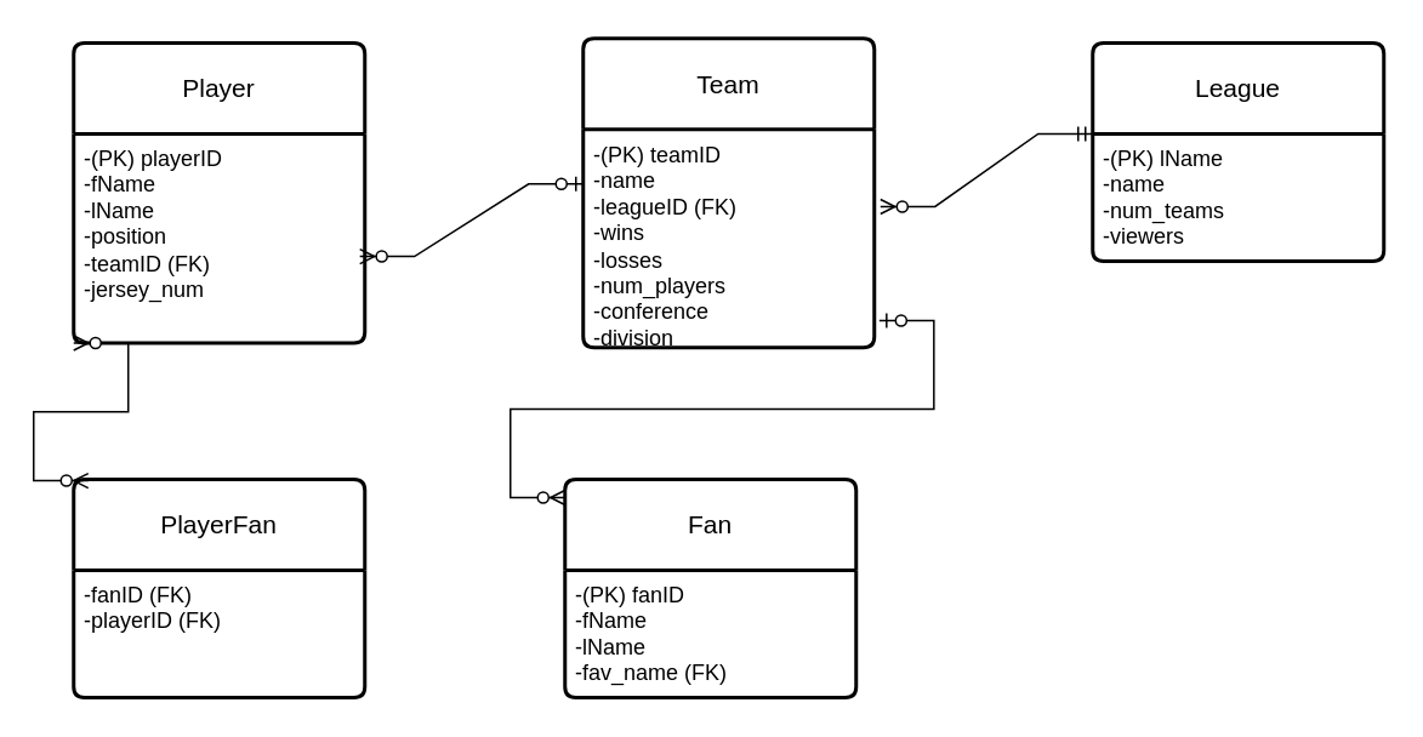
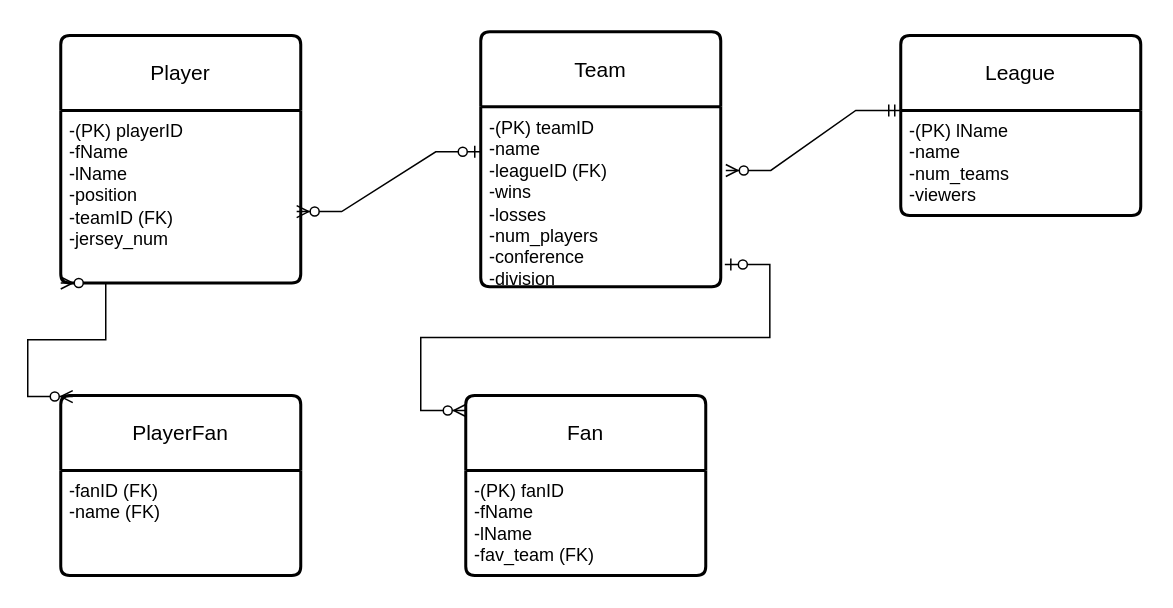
  <mxCell id="0" />
  <mxCell id="1" parent="0" />
  <mxCell id="2" value="Player" style="swimlane;childLayout=stackLayout;horizontal=1;startSize=50;horizontalStack=0;rounded=1;fontSize=14;fontStyle=0;strokeWidth=2;resizeParent=0;resizeLast=1;shadow=0;dashed=0;align=center;arcSize=4;whiteSpace=wrap;html=1;" vertex="1" parent="1"><mxGeometry x="40" y="23" width="160" height="165" as="geometry" /></mxCell>
  <mxCell id="3" value="-(PK) playerID&lt;div&gt;-fName&lt;/div&gt;&lt;div&gt;-lName&lt;/div&gt;&lt;div&gt;-position&lt;/div&gt;&lt;div&gt;-teamID (FK)&lt;/div&gt;&lt;div&gt;-jersey_num&lt;/div&gt;" style="align=left;strokeColor=none;fillColor=none;spacingLeft=4;spacingRight=4;fontSize=12;verticalAlign=top;resizable=0;rotatable=0;part=1;html=1;whiteSpace=wrap;" vertex="1" parent="2"><mxGeometry y="50" width="160" height="115" as="geometry" /></mxCell>
  <mxCell id="4" value="Team" style="swimlane;childLayout=stackLayout;horizontal=1;startSize=50;horizontalStack=0;rounded=1;fontSize=14;fontStyle=0;strokeWidth=2;resizeParent=0;resizeLast=1;shadow=0;dashed=0;align=center;arcSize=4;whiteSpace=wrap;html=1;" vertex="1" parent="1"><mxGeometry x="320" y="20.5" width="160" height="170" as="geometry" /></mxCell>
  <mxCell id="5" value="-(PK) teamID&lt;div&gt;-name&lt;br&gt;&lt;div&gt;-leagueID (FK)&lt;/div&gt;&lt;div&gt;-wins&lt;/div&gt;&lt;div&gt;-losses&lt;/div&gt;&lt;div&gt;-num_players&lt;/div&gt;&lt;div&gt;-conference&lt;/div&gt;&lt;div&gt;-division&lt;/div&gt;&lt;/div&gt;" style="align=left;strokeColor=none;fillColor=none;spacingLeft=4;spacingRight=4;fontSize=12;verticalAlign=top;resizable=0;rotatable=0;part=1;html=1;whiteSpace=wrap;" vertex="1" parent="4"><mxGeometry y="50" width="160" height="120" as="geometry" /></mxCell>
  <mxCell id="6" value="League" style="swimlane;childLayout=stackLayout;horizontal=1;startSize=50;horizontalStack=0;rounded=1;fontSize=14;fontStyle=0;strokeWidth=2;resizeParent=0;resizeLast=1;shadow=0;dashed=0;align=center;arcSize=4;whiteSpace=wrap;html=1;" vertex="1" parent="1"><mxGeometry x="600" y="23" width="160" height="120" as="geometry" /></mxCell>
  <mxCell id="7" value="-(PK) lName&lt;div&gt;-name&lt;/div&gt;&lt;div&gt;-num_teams&lt;/div&gt;&lt;div&gt;-viewers&lt;/div&gt;" style="align=left;strokeColor=none;fillColor=none;spacingLeft=4;spacingRight=4;fontSize=12;verticalAlign=top;resizable=0;rotatable=0;part=1;html=1;whiteSpace=wrap;" vertex="1" parent="6"><mxGeometry y="50" width="160" height="70" as="geometry" /></mxCell>
  <mxCell id="8" value="Fan" style="swimlane;childLayout=stackLayout;horizontal=1;startSize=50;horizontalStack=0;rounded=1;fontSize=14;fontStyle=0;strokeWidth=2;resizeParent=0;resizeLast=1;shadow=0;dashed=0;align=center;arcSize=4;whiteSpace=wrap;html=1;" vertex="1" parent="1"><mxGeometry x="310" y="263" width="160" height="120" as="geometry" /></mxCell>
- <mxCell id="9" value="-(PK) fanID&lt;div&gt;-fName&lt;/div&gt;&lt;div&gt;-lName&lt;/div&gt;&lt;div&gt;-fav_name (FK)&lt;/div&gt;" style="align=left;strokeColor=none;fillColor=none;spacingLeft=4;spacingRight=4;fontSize=12;verticalAlign=top;resizable=0;rotatable=0;part=1;html=1;whiteSpace=wrap;" vertex="1" parent="8"><mxGeometry y="50" width="160" height="70" as="geometry" /></mxCell>
+ <mxCell id="9" value="-(PK) fanID&lt;div&gt;-fName&lt;/div&gt;&lt;div&gt;-lName&lt;/div&gt;&lt;div&gt;-fav_team (FK)&lt;/div&gt;" style="align=left;strokeColor=none;fillColor=none;spacingLeft=4;spacingRight=4;fontSize=12;verticalAlign=top;resizable=0;rotatable=0;part=1;html=1;whiteSpace=wrap;" vertex="1" parent="8"><mxGeometry y="50" width="160" height="70" as="geometry" /></mxCell>
  <mxCell id="10" value="" style="edgeStyle=entityRelationEdgeStyle;fontSize=12;html=1;endArrow=ERzeroToMany;startArrow=ERzeroToOne;rounded=0;exitX=0;exitY=0.25;exitDx=0;exitDy=0;entryX=0.983;entryY=0.586;entryDx=0;entryDy=0;entryPerimeter=0;" edge="1" parent="1" source="5" target="3"><mxGeometry width="100" height="100" relative="1" as="geometry"><mxPoint x="210" y="303" as="sourcePoint" /><mxPoint x="310" y="203" as="targetPoint" /></mxGeometry></mxCell>
  <mxCell id="11" value="" style="edgeStyle=entityRelationEdgeStyle;fontSize=12;html=1;endArrow=ERzeroToMany;startArrow=ERmandOne;rounded=0;exitX=0;exitY=0;exitDx=0;exitDy=0;entryX=1.021;entryY=0.354;entryDx=0;entryDy=0;entryPerimeter=0;" edge="1" parent="1" source="7" target="5"><mxGeometry width="100" height="100" relative="1" as="geometry"><mxPoint x="490" y="193" as="sourcePoint" /><mxPoint x="590" y="93" as="targetPoint" /></mxGeometry></mxCell>
  <mxCell id="12" value="PlayerFan" style="swimlane;childLayout=stackLayout;horizontal=1;startSize=50;horizontalStack=0;rounded=1;fontSize=14;fontStyle=0;strokeWidth=2;resizeParent=0;resizeLast=1;shadow=0;dashed=0;align=center;arcSize=4;whiteSpace=wrap;html=1;" vertex="1" parent="1"><mxGeometry x="40" y="263" width="160" height="120" as="geometry" /></mxCell>
- <mxCell id="13" value="-fanID (FK)&lt;div&gt;-playerID (FK)&lt;/div&gt;" style="align=left;strokeColor=none;fillColor=none;spacingLeft=4;spacingRight=4;fontSize=12;verticalAlign=top;resizable=0;rotatable=0;part=1;html=1;whiteSpace=wrap;" vertex="1" parent="12"><mxGeometry y="50" width="160" height="70" as="geometry" /></mxCell>
+ <mxCell id="13" value="-fanID (FK)&lt;div&gt;-name (FK)&lt;/div&gt;" style="align=left;strokeColor=none;fillColor=none;spacingLeft=4;spacingRight=4;fontSize=12;verticalAlign=top;resizable=0;rotatable=0;part=1;html=1;whiteSpace=wrap;" vertex="1" parent="12"><mxGeometry y="50" width="160" height="70" as="geometry" /></mxCell>
  <mxCell id="14" value="" style="edgeStyle=entityRelationEdgeStyle;fontSize=12;html=1;endArrow=ERzeroToMany;endFill=1;startArrow=ERzeroToMany;rounded=0;entryX=0;entryY=1;entryDx=0;entryDy=0;exitX=0.05;exitY=0.006;exitDx=0;exitDy=0;exitPerimeter=0;" edge="1" parent="1" source="12" target="3"><mxGeometry width="100" height="100" relative="1" as="geometry"><mxPoint x="-30" y="333" as="sourcePoint" /><mxPoint x="60" y="213" as="targetPoint" /><Array as="points"><mxPoint x="20" y="173" /><mxPoint x="50" y="243" /></Array></mxGeometry></mxCell>
  <mxCell id="15" value="" style="edgeStyle=entityRelationEdgeStyle;fontSize=12;html=1;endArrow=ERzeroToMany;startArrow=ERzeroToOne;rounded=0;exitX=1.017;exitY=0.876;exitDx=0;exitDy=0;exitPerimeter=0;" edge="1" parent="1" source="5"><mxGeometry width="100" height="100" relative="1" as="geometry"><mxPoint x="500" y="243" as="sourcePoint" /><mxPoint x="310" y="273" as="targetPoint" /></mxGeometry></mxCell>
